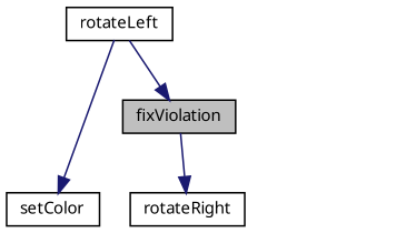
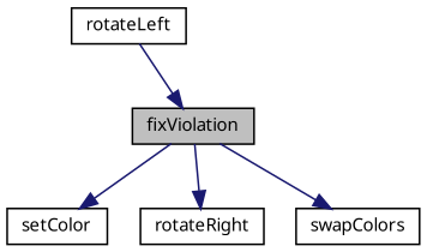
  digraph {
    rankdir=TB
    node [color=black fillcolor=white fontname=Verdana fontsize=10 shape=record style=filled]
    edge [color=midnightblue fontname=Verdana fontsize=10 labelfontname=Verdana labelfontsize=10 style=solid]
    n1 [fillcolor=grey75 fontcolor=black height=0.2 label=fixViolation width=0.4]
    n2 [height=0.2 label=setColor width=0.4]
    n3 [height=0.2 label=rotateRight width=0.4]
+   n4 [height=0.2 label=swapColors width=0.4]
    n5 [height=0.2 label=rotateLeft width=0.4]
-   n5 -> n2
+   n1 -> n2
    n1 -> n3
+   n1 -> n4
    n5 -> n1
  }
